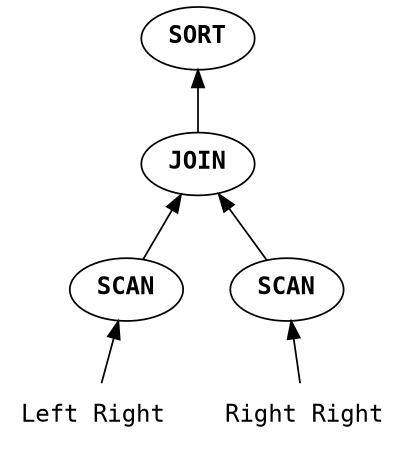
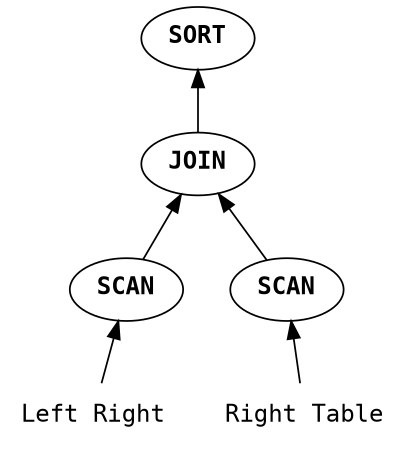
  digraph {
    fontname="DejaVu Sans Mono"
    rankdir=BT
    node [fontname="DejaVu Sans Mono"]
    edge [fontname="DejaVu Sans Mono"]
    n1 [label=<<B>SORT</B>>]
    n2 [label=<<B>JOIN</B>>]
    n3 [label=<<B>SCAN</B>>]
    n4 [label="Left Right" shape=none]
    n5 [label=<<B>SCAN</B>>]
-   n6 [label="Right Right" shape=none]
+   n6 [label="Right Table" shape=none]
    n2 -> n1
    n3 -> n2
    n4 -> n3
    n5 -> n2
    n6 -> n5
  }
